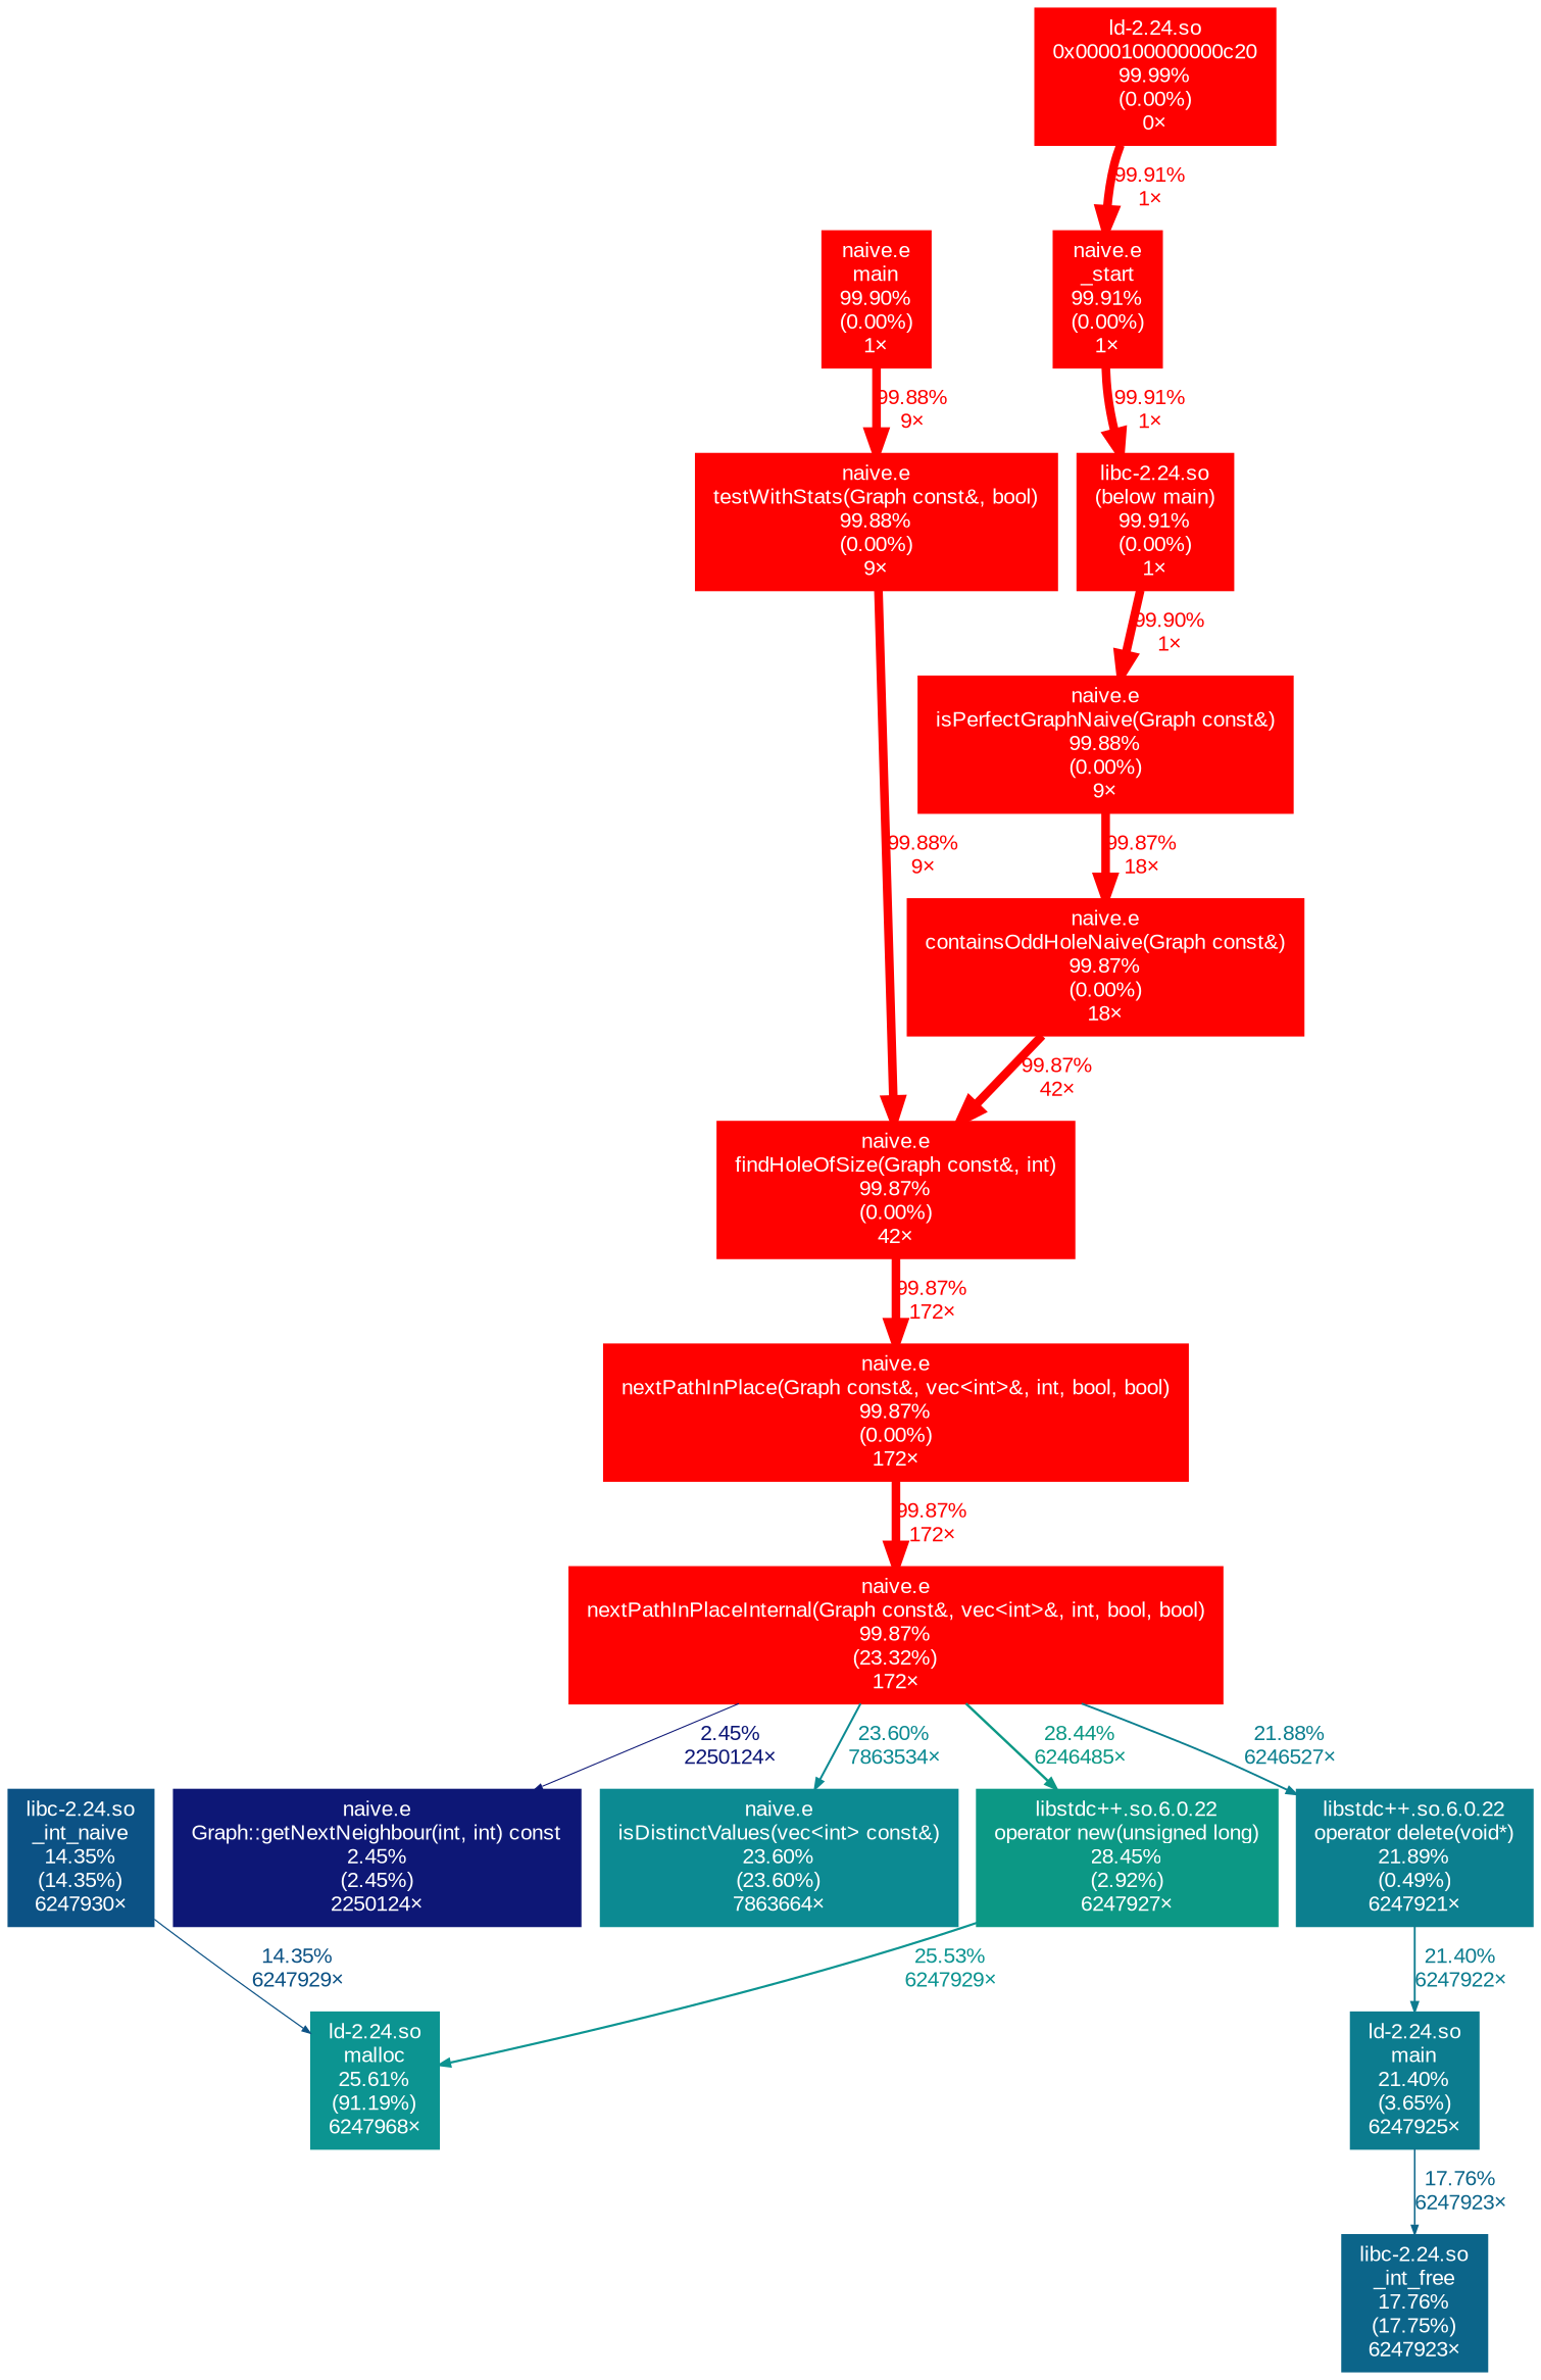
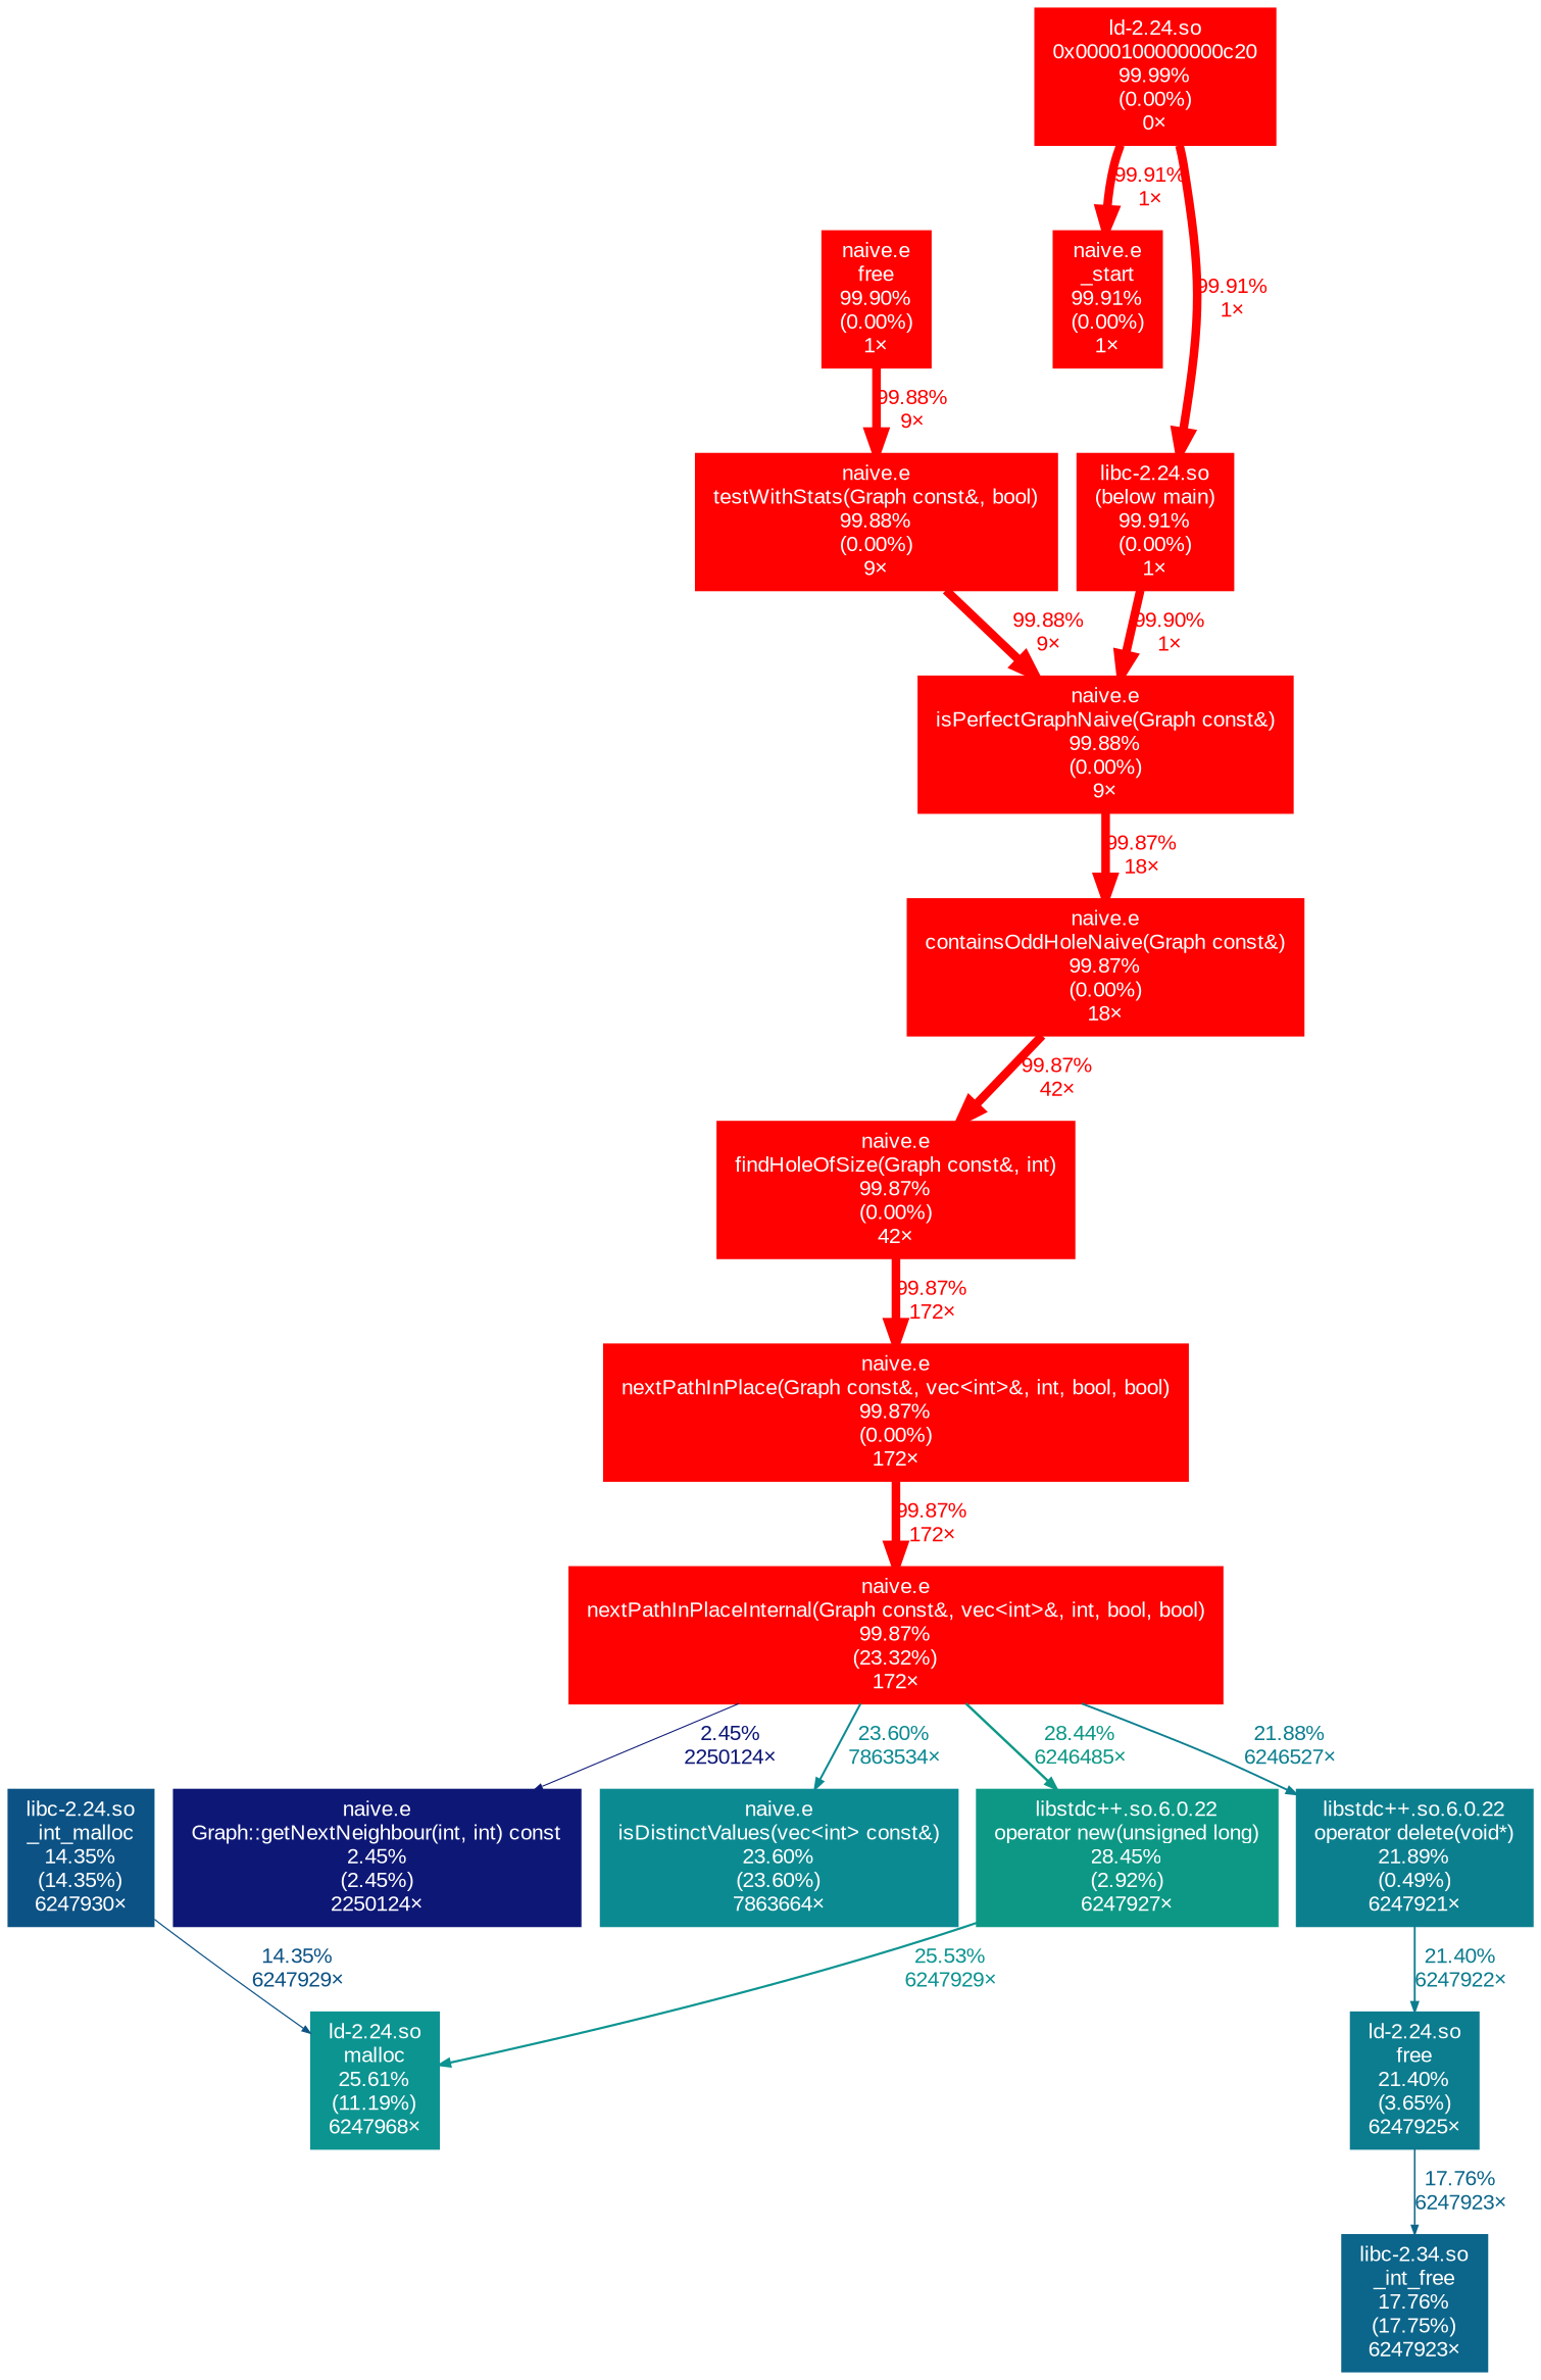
  digraph {
    fontname=Arial
    nodesep=0.125
    ranksep=0.25
    node [color="#ff0100" fontcolor="#ffffff" fontname=Arial fontsize=10.00 shape=box style=filled]
    edge [arrowsize=1.00 color="#ff0100" fontcolor="#ff0100" fontname=Arial fontsize=10.00 labeldistance=4.00 penwidth=4.00]
    n1 [height=0 label="libc-2.24.so\n(below main)\n99.91%\n(0.00%)\n1×" width=0]
    n2 [height=0 label="naive.e\nisPerfectGraphNaive(Graph const&)\n99.88%\n(0.00%)\n9×" width=0]
-   n3 [height=0 label="naive.e\nmain\n99.90%\n(0.00%)\n1×" width=0]
+   n3 [height=0 label="naive.e\nfree\n99.90%\n(0.00%)\n1×" width=0]
    n4 [height=0 label="naive.e\ntestWithStats(Graph const&, bool)\n99.88%\n(0.00%)\n9×" width=0]
    n5 [color="#ff0000" height=0 label="ld-2.24.so\n0x0000100000000c20\n99.99%\n(0.00%)\n0×" width=0]
    n6 [height=0 label="naive.e\n_start\n99.91%\n(0.00%)\n1×" width=0]
    n7 [color="#0d1776" height=0 label="naive.e\nGraph::getNextNeighbour(int, int) const\n2.45%\n(2.45%)\n2250124×" width=0]
-   n8 [color="#0c658a" height=0 label="libc-2.24.so\n_int_free\n17.76%\n(17.75%)\n6247923×" width=0]
-   n9 [color="#0c5285" height=0 label="libc-2.24.so\n_int_naive\n14.35%\n(14.35%)\n6247930×" width=0]
-   n10 [color="#0c9491" height=0 label="ld-2.24.so\nmalloc\n25.61%\n(91.19%)\n6247968×" width=0]
+   n8 [color="#0c658a" height=0 label="libc-2.34.so\n_int_free\n17.76%\n(17.75%)\n6247923×" width=0]
+   n9 [color="#0c5285" height=0 label="libc-2.24.so\n_int_malloc\n14.35%\n(14.35%)\n6247930×" width=0]
+   n10 [color="#0c9491" height=0 label="ld-2.24.so\nmalloc\n25.61%\n(11.19%)\n6247968×" width=0]
    n11 [height=0 label="naive.e\ncontainsOddHoleNaive(Graph const&)\n99.87%\n(0.00%)\n18×" width=0]
    n12 [height=0 label="naive.e\nfindHoleOfSize(Graph const&, int)\n99.87%\n(0.00%)\n42×" width=0]
    n13 [height=0 label="naive.e\nnextPathInPlace(Graph const&, vec<int>&, int, bool, bool)\n99.87%\n(0.00%)\n172×" width=0]
    n14 [height=0 label="naive.e\nnextPathInPlaceInternal(Graph const&, vec<int>&, int, bool, bool)\n99.87%\n(23.32%)\n172×" width=0]
    n15 [color="#0c8a92" height=0 label="naive.e\nisDistinctValues(vec<int> const&)\n23.60%\n(23.60%)\n7863664×" width=0]
    n16 [color="#0c7f8f" height=0 label="libstdc++.so.6.0.22\noperator delete(void*)\n21.89%\n(0.49%)\n6247921×" width=0]
    n17 [color="#0c9885" height=0 label="libstdc++.so.6.0.22\noperator new(unsigned long)\n28.45%\n(2.92%)\n6247927×" width=0]
-   n18 [color="#0c7c8f" height=0 label="ld-2.24.so\nmain\n21.40%\n(3.65%)\n6247925×" width=0]
+   n18 [color="#0c7c8f" height=0 label="ld-2.24.so\nfree\n21.40%\n(3.65%)\n6247925×" width=0]
    n1 -> n2 [label="99.90%\n1×"]
    n2 -> n11 [label="99.87%\n18×" labeldistance=3.99 penwidth=3.99]
    n3 -> n4 [label="99.88%\n9×"]
-   n4 -> n12 [label="99.88%\n9×"]
+   n4 -> n2 [label="99.88%\n9×"]
    n5 -> n6 [label="99.91%\n1×"]
-   n6 -> n1 [label="99.91%\n1×"]
+   n5 -> n1 [label="99.91%\n1×"]
    n9 -> n10 [arrowsize=0.38 color="#0c5285" fontcolor="#0c5285" label="14.35%\n6247929×" labeldistance=0.57 penwidth=0.57]
    n11 -> n12 [label="99.87%\n42×" labeldistance=3.99 penwidth=3.99]
    n12 -> n13 [label="99.87%\n172×" labeldistance=3.99 penwidth=3.99]
    n13 -> n14 [label="99.87%\n172×" labeldistance=3.99 penwidth=3.99]
    n14 -> n7 [arrowsize=0.35 color="#0d1776" fontcolor="#0d1776" label="2.45%\n2250124×" labeldistance=0.50 penwidth=0.50]
    n14 -> n15 [arrowsize=0.49 color="#0c8a92" fontcolor="#0c8a92" label="23.60%\n7863534×" labeldistance=0.94 penwidth=0.94]
    n14 -> n16 [arrowsize=0.47 color="#0c7f8f" fontcolor="#0c7f8f" label="21.88%\n6246527×" labeldistance=0.88 penwidth=0.88]
    n14 -> n17 [arrowsize=0.53 color="#0c9885" fontcolor="#0c9885" label="28.44%\n6246485×" labeldistance=1.14 penwidth=1.14]
    n16 -> n18 [arrowsize=0.46 color="#0c7c8f" fontcolor="#0c7c8f" label="21.40%\n6247922×" labeldistance=0.86 penwidth=0.86]
    n17 -> n10 [arrowsize=0.51 color="#0c9491" fontcolor="#0c9491" label="25.53%\n6247929×" labeldistance=1.02 penwidth=1.02]
    n18 -> n8 [arrowsize=0.42 color="#0c658a" fontcolor="#0c658a" label="17.76%\n6247923×" labeldistance=0.71 penwidth=0.71]
  }
